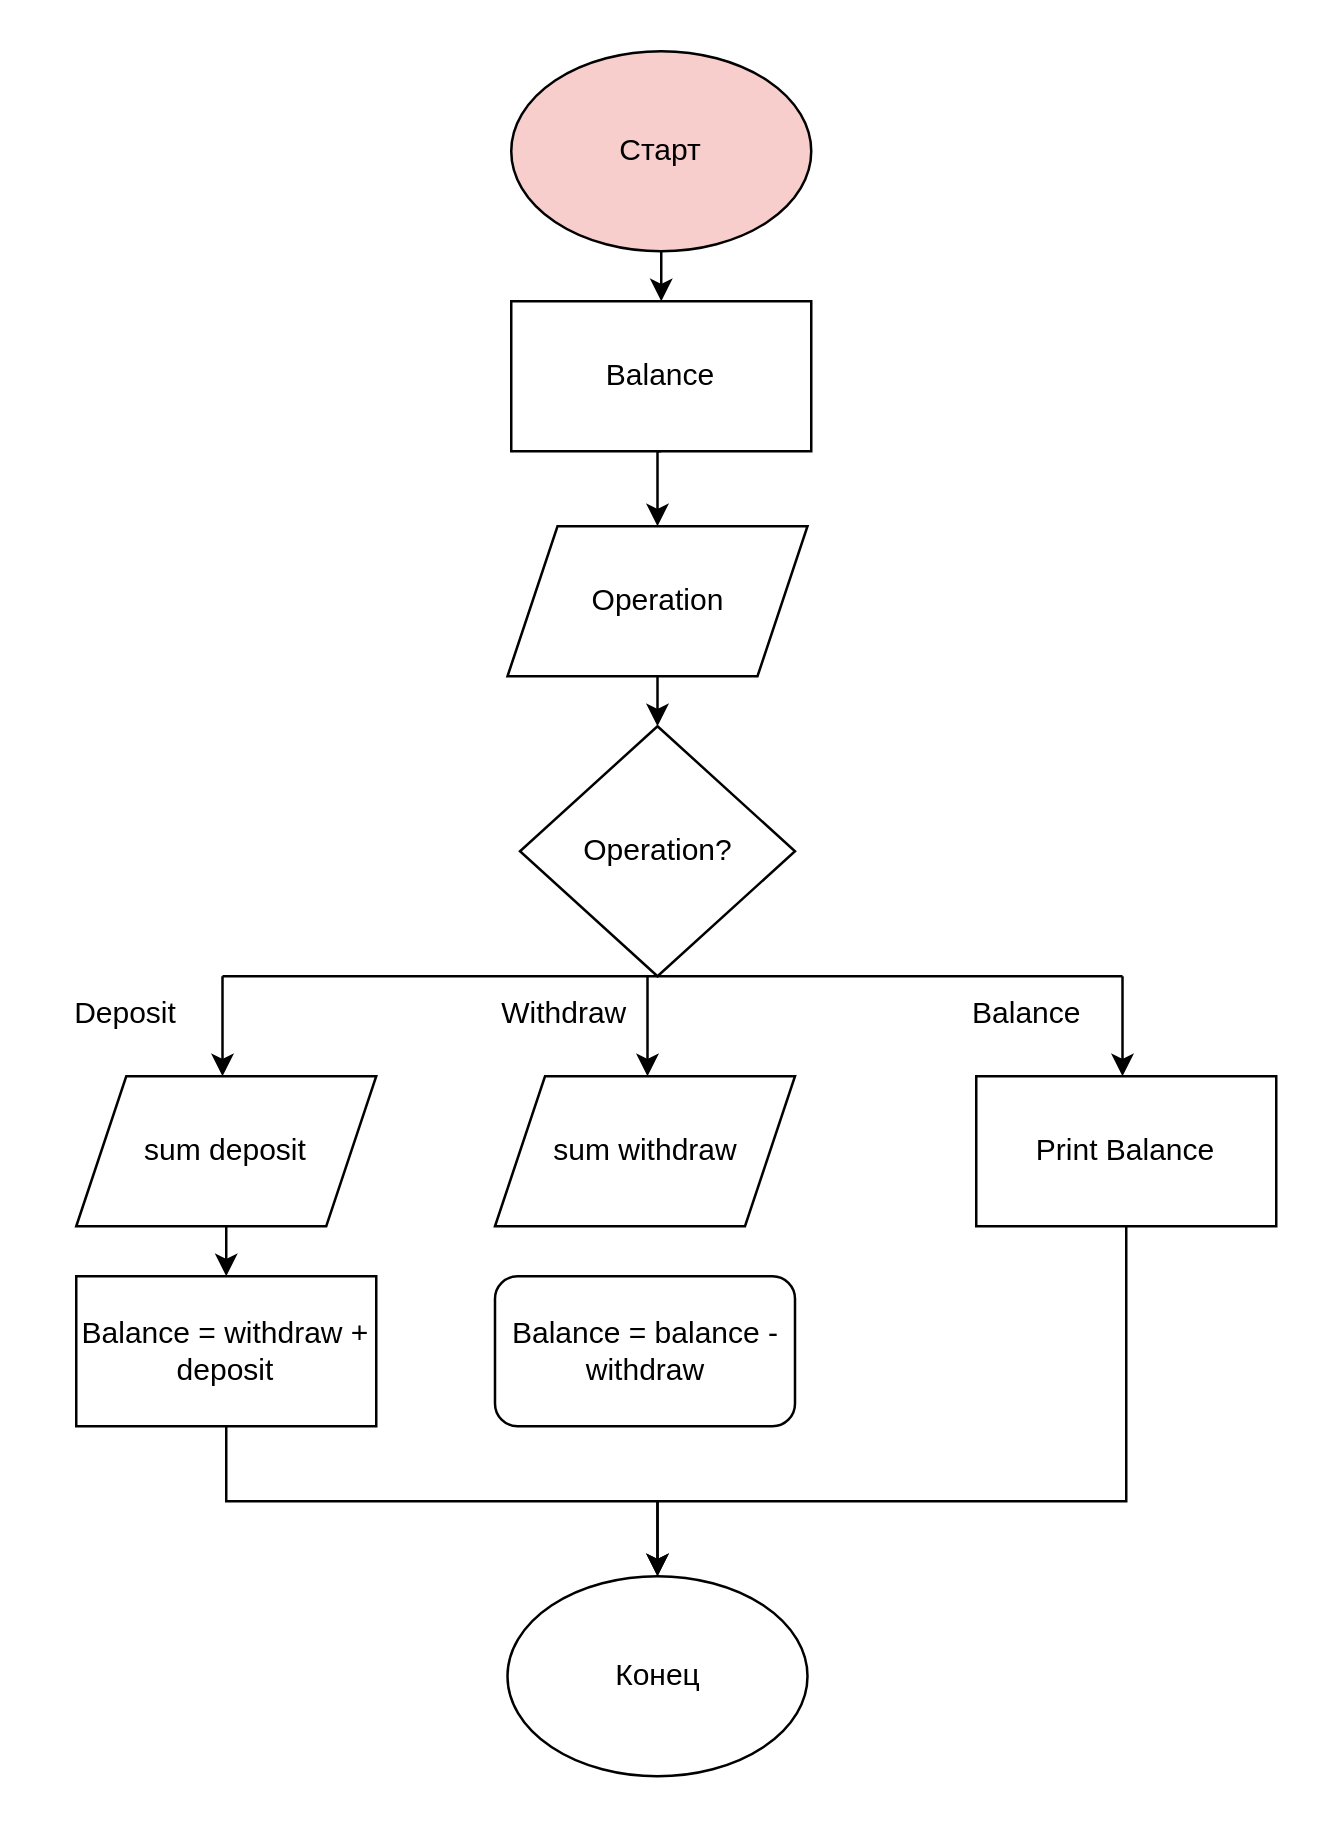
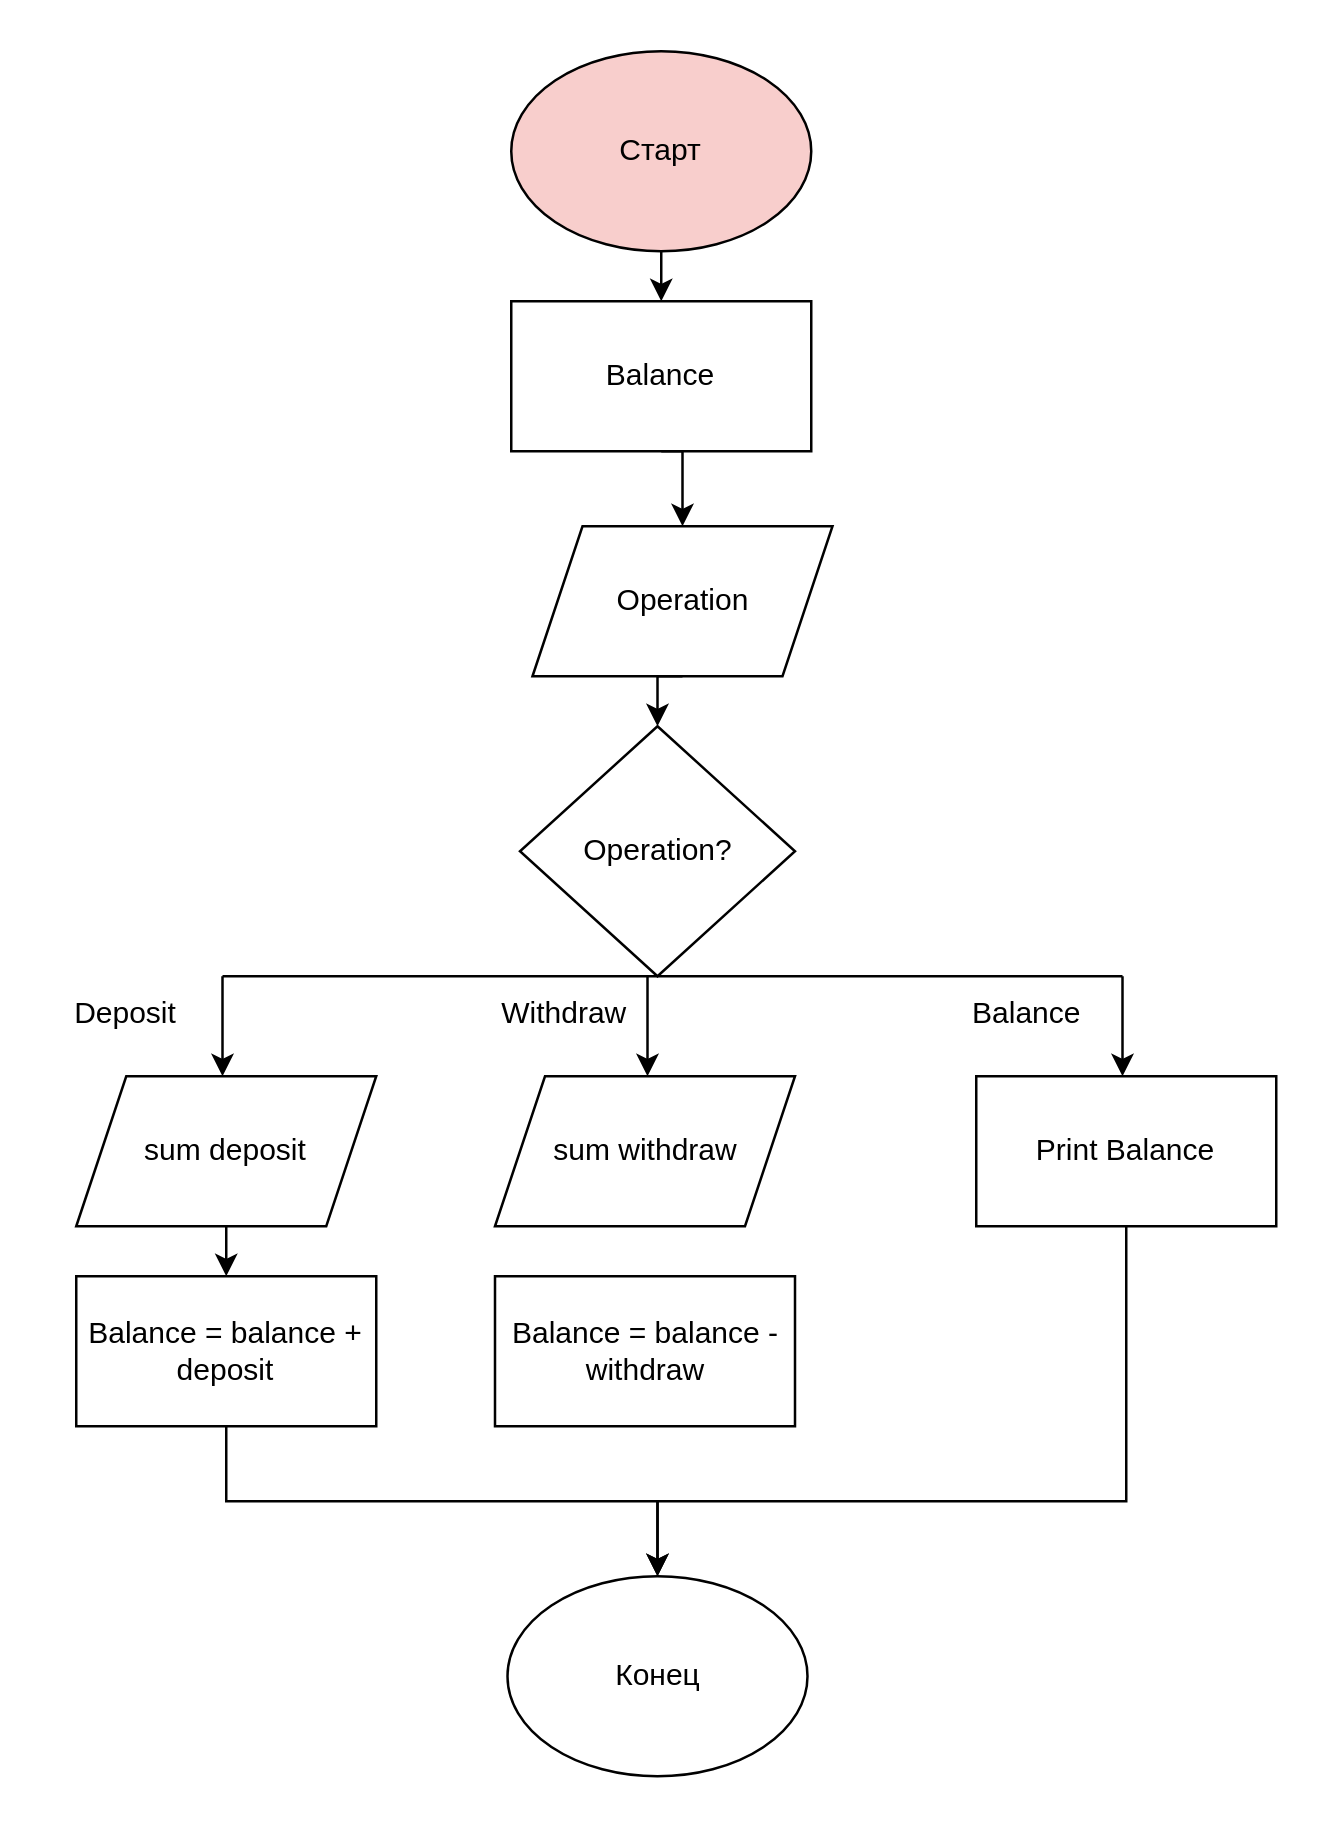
  <mxCell id="0" />
  <mxCell id="1" parent="0" />
  <mxCell id="2" style="edgeStyle=orthogonalEdgeStyle;rounded=0;orthogonalLoop=1;jettySize=auto;html=1;exitX=0.5;exitY=1;exitDx=0;exitDy=0;entryX=0.5;entryY=0;entryDx=0;entryDy=0;" edge="1" parent="1" source="3" target="12"><mxGeometry relative="1" as="geometry" /></mxCell>
  <mxCell id="3" value="Старт" style="ellipse;whiteSpace=wrap;html=1;fillColor=#f8cecc;" vertex="1" parent="1"><mxGeometry x="204" y="20" width="120" height="80" as="geometry" /></mxCell>
  <mxCell id="4" style="edgeStyle=orthogonalEdgeStyle;rounded=0;orthogonalLoop=1;jettySize=auto;html=1;exitX=0.5;exitY=1;exitDx=0;exitDy=0;entryX=0.5;entryY=0;entryDx=0;entryDy=0;" edge="1" parent="1" source="5" target="6"><mxGeometry relative="1" as="geometry" /></mxCell>
- <mxCell id="5" value="Operation" style="shape=parallelogram;perimeter=parallelogramPerimeter;whiteSpace=wrap;html=1;fixedSize=1;" vertex="1" parent="1"><mxGeometry x="202.5" y="210" width="120" height="60" as="geometry" /></mxCell>
+ <mxCell id="5" value="Operation" style="shape=parallelogram;perimeter=parallelogramPerimeter;whiteSpace=wrap;html=1;fixedSize=1;" vertex="1" parent="1"><mxGeometry x="212.5" y="210" width="120" height="60" as="geometry" /></mxCell>
  <mxCell id="6" value="Operation?" style="rhombus;whiteSpace=wrap;html=1;" vertex="1" parent="1"><mxGeometry x="207.5" y="290" width="110" height="100" as="geometry" /></mxCell>
  <mxCell id="7" value="" style="endArrow=none;html=1;rounded=0;" edge="1" parent="1"><mxGeometry width="50" height="50" relative="1" as="geometry"><mxPoint x="88.5" y="390" as="sourcePoint" /><mxPoint x="448.5" y="390" as="targetPoint" /></mxGeometry></mxCell>
  <mxCell id="8" value="" style="endArrow=classic;html=1;rounded=0;" edge="1" parent="1"><mxGeometry width="50" height="50" relative="1" as="geometry"><mxPoint x="88.5" y="390" as="sourcePoint" /><mxPoint x="88.5" y="430" as="targetPoint" /></mxGeometry></mxCell>
  <mxCell id="9" value="" style="endArrow=classic;html=1;rounded=0;" edge="1" parent="1"><mxGeometry width="50" height="50" relative="1" as="geometry"><mxPoint x="258.5" y="390" as="sourcePoint" /><mxPoint x="258.5" y="430" as="targetPoint" /></mxGeometry></mxCell>
  <mxCell id="10" value="" style="endArrow=classic;html=1;rounded=0;" edge="1" parent="1"><mxGeometry width="50" height="50" relative="1" as="geometry"><mxPoint x="448.5" y="390" as="sourcePoint" /><mxPoint x="448.5" y="430" as="targetPoint" /></mxGeometry></mxCell>
  <mxCell id="11" style="edgeStyle=orthogonalEdgeStyle;rounded=0;orthogonalLoop=1;jettySize=auto;html=1;exitX=0.5;exitY=1;exitDx=0;exitDy=0;entryX=0.5;entryY=0;entryDx=0;entryDy=0;" edge="1" parent="1" source="12" target="5"><mxGeometry relative="1" as="geometry" /></mxCell>
  <mxCell id="12" value="Balance" style="rounded=0;whiteSpace=wrap;html=1;" vertex="1" parent="1"><mxGeometry x="204" y="120" width="120" height="60" as="geometry" /></mxCell>
  <mxCell id="13" value="Deposit" style="text;html=1;strokeColor=none;fillColor=none;align=center;verticalAlign=middle;whiteSpace=wrap;rounded=0;" vertex="1" parent="1"><mxGeometry x="20" y="390" width="60" height="30" as="geometry" /></mxCell>
  <mxCell id="14" value="Withdraw" style="text;html=1;align=center;verticalAlign=middle;resizable=0;points=[];autosize=1;strokeColor=none;fillColor=none;" vertex="1" parent="1"><mxGeometry x="190" y="395" width="70" height="20" as="geometry" /></mxCell>
  <mxCell id="15" value="Balance" style="text;html=1;align=center;verticalAlign=middle;resizable=0;points=[];autosize=1;strokeColor=none;fillColor=none;" vertex="1" parent="1"><mxGeometry x="380" y="395" width="60" height="20" as="geometry" /></mxCell>
  <mxCell id="16" style="edgeStyle=orthogonalEdgeStyle;rounded=0;orthogonalLoop=1;jettySize=auto;html=1;exitX=0.5;exitY=1;exitDx=0;exitDy=0;entryX=0.5;entryY=0;entryDx=0;entryDy=0;" edge="1" parent="1" source="17" target="19"><mxGeometry relative="1" as="geometry" /></mxCell>
  <mxCell id="17" value="sum deposit" style="shape=parallelogram;perimeter=parallelogramPerimeter;whiteSpace=wrap;html=1;fixedSize=1;" vertex="1" parent="1"><mxGeometry x="30" y="430" width="120" height="60" as="geometry" /></mxCell>
  <mxCell id="18" style="edgeStyle=orthogonalEdgeStyle;rounded=0;orthogonalLoop=1;jettySize=auto;html=1;exitX=0.5;exitY=1;exitDx=0;exitDy=0;entryX=0.5;entryY=0;entryDx=0;entryDy=0;" edge="1" parent="1" source="19" target="24"><mxGeometry relative="1" as="geometry" /></mxCell>
- <mxCell id="19" value="Balance = withdraw + deposit" style="rounded=0;whiteSpace=wrap;html=1;" vertex="1" parent="1"><mxGeometry x="30" y="510" width="120" height="60" as="geometry" /></mxCell>
+ <mxCell id="19" value="Balance = balance + deposit" style="rounded=0;whiteSpace=wrap;html=1;" vertex="1" parent="1"><mxGeometry x="30" y="510" width="120" height="60" as="geometry" /></mxCell>
  <mxCell id="20" value="sum withdraw" style="shape=parallelogram;perimeter=parallelogramPerimeter;whiteSpace=wrap;html=1;fixedSize=1;" vertex="1" parent="1"><mxGeometry x="197.5" y="430" width="120" height="60" as="geometry" /></mxCell>
- <mxCell id="21" value="Balance = balance - withdraw" style="whiteSpace=wrap;html=1;rounded=1;" vertex="1" parent="1"><mxGeometry x="197.5" y="510" width="120" height="60" as="geometry" /></mxCell>
+ <mxCell id="21" value="Balance = balance - withdraw" style="rounded=0;whiteSpace=wrap;html=1;" vertex="1" parent="1"><mxGeometry x="197.5" y="510" width="120" height="60" as="geometry" /></mxCell>
  <mxCell id="22" style="edgeStyle=orthogonalEdgeStyle;rounded=0;orthogonalLoop=1;jettySize=auto;html=1;exitX=0.5;exitY=1;exitDx=0;exitDy=0;entryX=0.5;entryY=0;entryDx=0;entryDy=0;" edge="1" parent="1" source="23" target="24"><mxGeometry relative="1" as="geometry"><Array as="points"><mxPoint x="450" y="600" /><mxPoint x="263" y="600" /></Array></mxGeometry></mxCell>
  <mxCell id="23" value="Print Balance" style="rounded=0;whiteSpace=wrap;html=1;" vertex="1" parent="1"><mxGeometry x="390" y="430" width="120" height="60" as="geometry" /></mxCell>
  <mxCell id="24" value="Конец" style="ellipse;whiteSpace=wrap;html=1;" vertex="1" parent="1"><mxGeometry x="202.5" y="630" width="120" height="80" as="geometry" /></mxCell>
